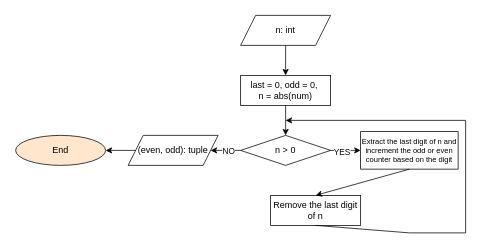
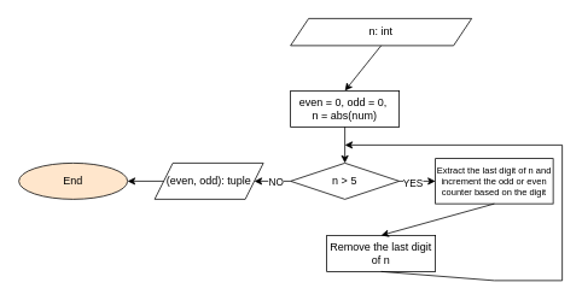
  <mxCell id="0" />
  <mxCell id="1" parent="0" />
- <mxCell id="2" value="&lt;div&gt;n: int&lt;/div&gt;" style="shape=parallelogram;perimeter=parallelogramPerimeter;whiteSpace=wrap;html=1;fixedSize=1;" vertex="1" parent="1"><mxGeometry x="320" y="20" width="120" height="40" as="geometry" /></mxCell>
+ <mxCell id="2" value="&lt;div&gt;n: int&lt;/div&gt;" style="shape=parallelogram;perimeter=parallelogramPerimeter;whiteSpace=wrap;html=1;fixedSize=1;" vertex="1" parent="1"><mxGeometry x="320" y="20" width="200" height="30" as="geometry" /></mxCell>
  <mxCell id="3" value="" style="endArrow=classic;html=1;rounded=0;exitX=0.5;exitY=1;exitDx=0;exitDy=0;entryX=0.5;entryY=0;entryDx=0;entryDy=0;" edge="1" parent="1" source="2"><mxGeometry width="50" height="50" relative="1" as="geometry"><mxPoint x="380" y="140" as="sourcePoint" /><mxPoint x="380" y="100" as="targetPoint" /></mxGeometry></mxCell>
  <mxCell id="4" value="End" style="ellipse;whiteSpace=wrap;html=1;fillColor=#ffe6cc;" vertex="1" parent="1"><mxGeometry x="20" y="180" width="120" height="40" as="geometry" /></mxCell>
- <mxCell id="5" value="last = 0, odd = 0,&amp;nbsp;&lt;div&gt;n = abs(num)&lt;/div&gt;" style="rounded=0;whiteSpace=wrap;html=1;" vertex="1" parent="1"><mxGeometry x="320" y="100" width="120" height="40" as="geometry" /></mxCell>
- <mxCell id="6" value="n &amp;gt; 0" style="rhombus;whiteSpace=wrap;html=1;" vertex="1" parent="1"><mxGeometry x="320" y="180" width="120" height="40" as="geometry" /></mxCell>
+ <mxCell id="5" value="even = 0, odd = 0,&amp;nbsp;&lt;div&gt;n = abs(num)&lt;/div&gt;" style="rounded=0;whiteSpace=wrap;html=1;" vertex="1" parent="1"><mxGeometry x="320" y="100" width="120" height="40" as="geometry" /></mxCell>
+ <mxCell id="6" value="n &amp;gt; 5" style="rhombus;whiteSpace=wrap;html=1;" vertex="1" parent="1"><mxGeometry x="320" y="180" width="120" height="40" as="geometry" /></mxCell>
  <mxCell id="7" value="&lt;div style=&quot;font-size: 10px;&quot;&gt;Extract the last digit of n and increment the odd or even counter based on the digit&lt;/div&gt;" style="rounded=0;whiteSpace=wrap;html=1;fontSize=10;" vertex="1" parent="1"><mxGeometry x="480" y="175" width="130" height="50" as="geometry" /></mxCell>
  <mxCell id="8" value="(even, odd): tuple" style="shape=parallelogram;perimeter=parallelogramPerimeter;whiteSpace=wrap;html=1;fixedSize=1;" vertex="1" parent="1"><mxGeometry x="170" y="180" width="120" height="40" as="geometry" /></mxCell>
  <mxCell id="9" value="&lt;div&gt;Remove the last digit of n&lt;/div&gt;" style="rounded=0;whiteSpace=wrap;html=1;" vertex="1" parent="1"><mxGeometry x="360" y="260" width="120" height="40" as="geometry" /></mxCell>
  <mxCell id="10" value="" style="endArrow=classic;html=1;rounded=0;exitX=0.5;exitY=1;exitDx=0;exitDy=0;entryX=0.5;entryY=0;entryDx=0;entryDy=0;" edge="1" parent="1" source="5" target="6"><mxGeometry width="50" height="50" relative="1" as="geometry"><mxPoint x="390" y="70" as="sourcePoint" /><mxPoint x="390" y="110" as="targetPoint" /></mxGeometry></mxCell>
  <mxCell id="11" value="" style="endArrow=classic;html=1;rounded=0;exitX=1;exitY=0.5;exitDx=0;exitDy=0;entryX=0;entryY=0.5;entryDx=0;entryDy=0;" edge="1" parent="1" source="6" target="7"><mxGeometry width="50" height="50" relative="1" as="geometry"><mxPoint x="390" y="150" as="sourcePoint" /><mxPoint x="390" y="190" as="targetPoint" /></mxGeometry></mxCell>
  <mxCell id="12" value="YES" style="edgeLabel;html=1;align=center;verticalAlign=middle;resizable=0;points=[];" vertex="1" connectable="0" parent="11"><mxGeometry x="-0.278" y="-1" relative="1" as="geometry"><mxPoint as="offset" /></mxGeometry></mxCell>
  <mxCell id="13" value="" style="endArrow=classic;html=1;rounded=0;exitX=0.5;exitY=1;exitDx=0;exitDy=0;entryX=0.5;entryY=0;entryDx=0;entryDy=0;" edge="1" parent="1" source="7" target="9"><mxGeometry width="50" height="50" relative="1" as="geometry"><mxPoint x="450" y="210" as="sourcePoint" /><mxPoint x="540" y="260" as="targetPoint" /></mxGeometry></mxCell>
  <mxCell id="14" value="" style="endArrow=classic;html=1;rounded=0;exitX=0.5;exitY=1;exitDx=0;exitDy=0;" edge="1" parent="1" source="9"><mxGeometry width="50" height="50" relative="1" as="geometry"><mxPoint x="540" y="400" as="sourcePoint" /><mxPoint x="380" y="160" as="targetPoint" /><Array as="points"><mxPoint x="545" y="310" /><mxPoint x="620" y="310" /><mxPoint x="620" y="160" /></Array></mxGeometry></mxCell>
  <mxCell id="15" value="" style="endArrow=classic;html=1;rounded=0;exitX=0;exitY=0.5;exitDx=0;exitDy=0;entryX=1;entryY=0.5;entryDx=0;entryDy=0;" edge="1" parent="1" source="6" target="8"><mxGeometry width="50" height="50" relative="1" as="geometry"><mxPoint x="450" y="210" as="sourcePoint" /><mxPoint x="490" y="210" as="targetPoint" /></mxGeometry></mxCell>
  <mxCell id="16" value="NO" style="edgeLabel;html=1;align=center;verticalAlign=middle;resizable=0;points=[];" vertex="1" connectable="0" parent="15"><mxGeometry x="-0.171" relative="1" as="geometry"><mxPoint as="offset" /></mxGeometry></mxCell>
  <mxCell id="17" value="" style="endArrow=classic;html=1;rounded=0;entryX=1;entryY=0.5;entryDx=0;entryDy=0;" edge="1" parent="1" target="4"><mxGeometry width="50" height="50" relative="1" as="geometry"><mxPoint x="180" y="200" as="sourcePoint" /><mxPoint x="290" y="210" as="targetPoint" /></mxGeometry></mxCell>
